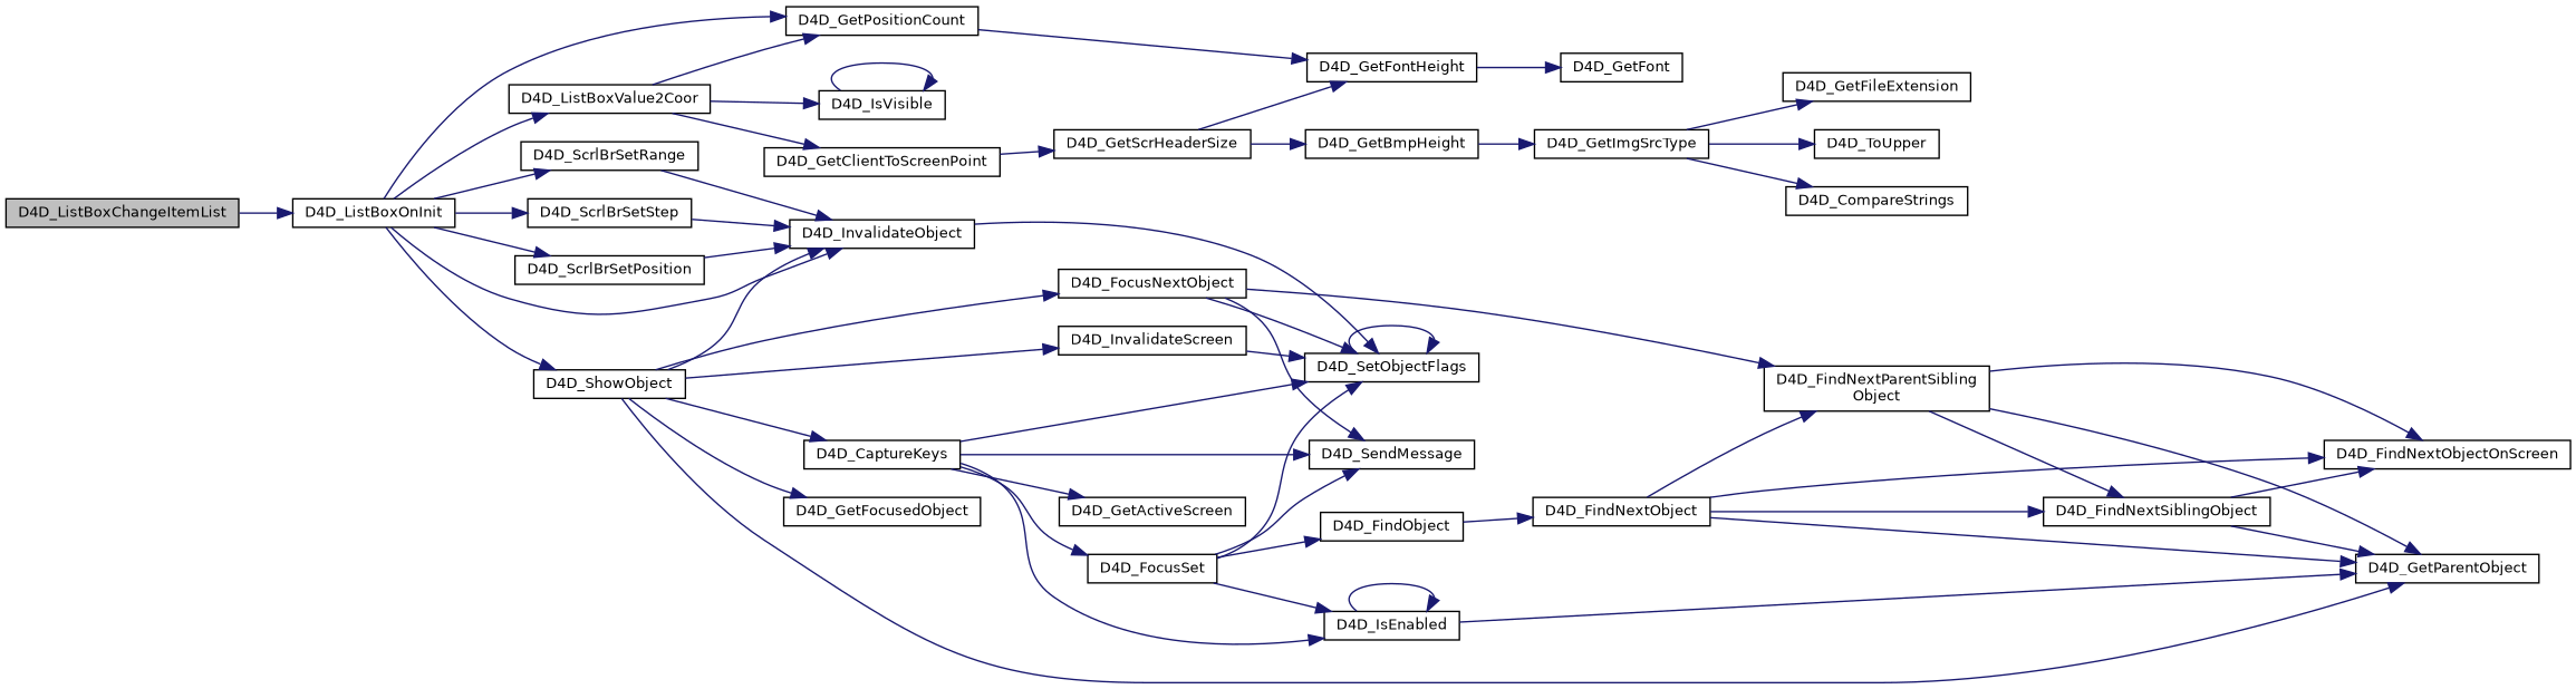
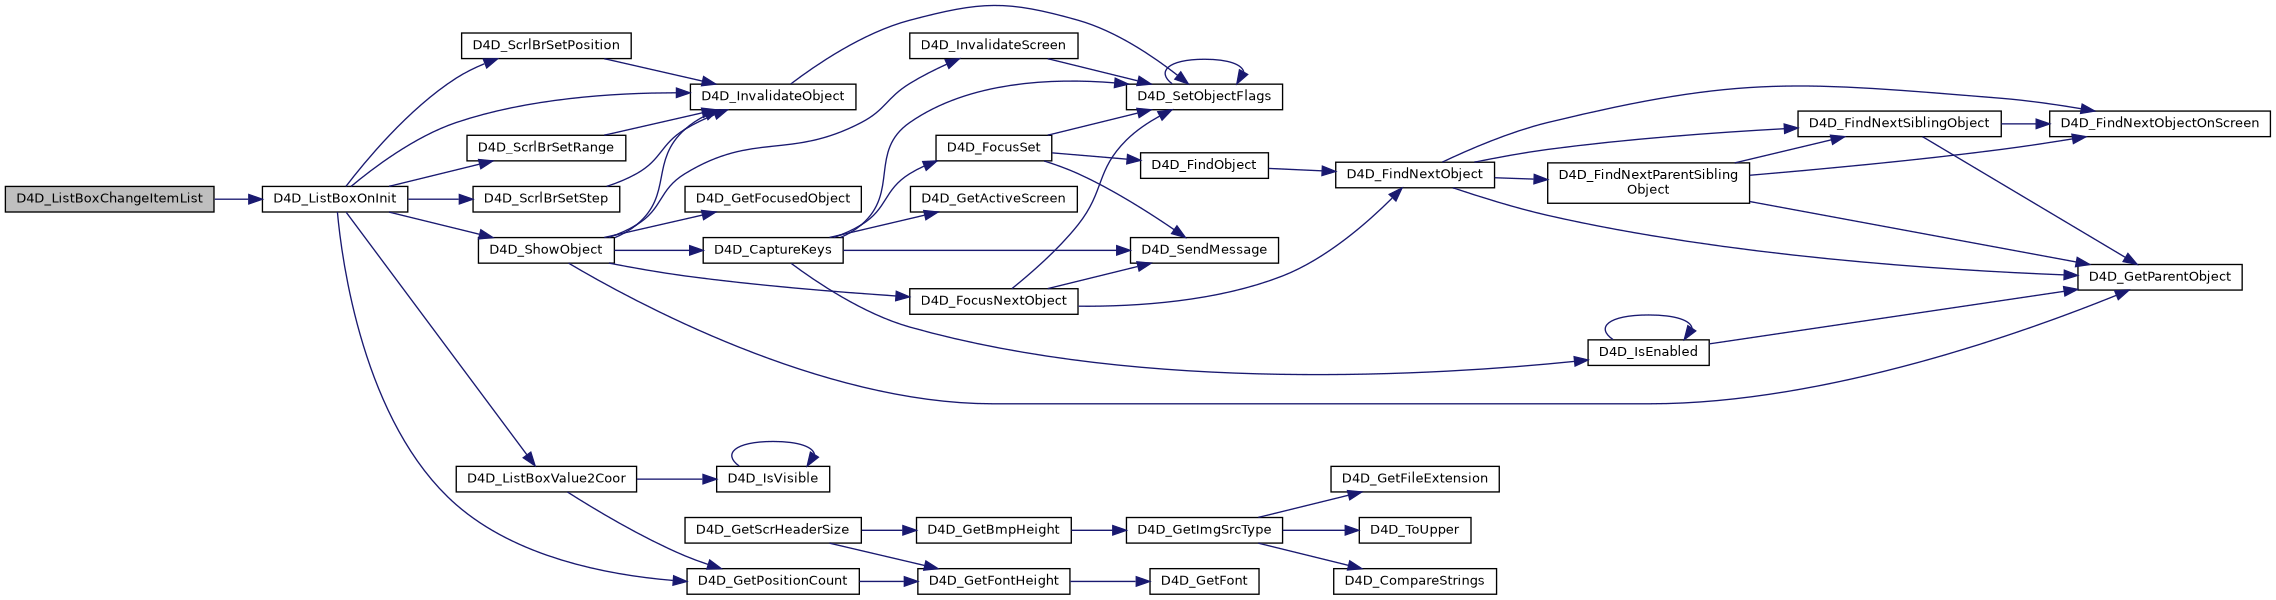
  digraph {
    rankdir=LR
    node [color=black fillcolor=white fontname=Helvetica fontsize=10 shape=record style=filled]
    edge [color=midnightblue fontname=Helvetica fontsize=10 labelfontname=Helvetica labelfontsize=10 style=solid]
    n1 [fillcolor=grey75 fontcolor=black height=0.2 label=D4D_ListBoxChangeItemList width=0.4]
    n2 [height=0.2 label=D4D_ListBoxOnInit width=0.4]
    n3 [height=0.2 label=D4D_ListBoxValue2Coor width=0.4]
    n4 [height=0.2 label=D4D_GetPositionCount width=0.4]
    n5 [height=0.2 label=D4D_ShowObject width=0.4]
    n6 [height=0.2 label=D4D_InvalidateObject width=0.4]
    n7 [height=0.2 label=D4D_ScrlBrSetRange width=0.4]
    n8 [height=0.2 label=D4D_ScrlBrSetStep width=0.4]
    n9 [height=0.2 label=D4D_ScrlBrSetPosition width=0.4]
-   n10 [height=0.2 label=D4D_GetClientToScreenPoint width=0.4]
    n11 [height=0.2 label=D4D_IsVisible width=0.4]
    n12 [height=0.2 label=D4D_GetFontHeight width=0.4]
    n13 [height=0.2 label=D4D_GetParentObject width=0.4]
    n14 [height=0.2 label=D4D_CaptureKeys width=0.4]
    n15 [height=0.2 label=D4D_GetFocusedObject width=0.4]
    n16 [height=0.2 label=D4D_FocusNextObject width=0.4]
    n17 [height=0.2 label=D4D_InvalidateScreen width=0.4]
    n18 [height=0.2 label=D4D_SetObjectFlags width=0.4]
    n19 [height=0.2 label=D4D_GetScrHeaderSize width=0.4]
    n20 [height=0.2 label=D4D_GetBmpHeight width=0.4]
    n21 [height=0.2 label=D4D_GetFont width=0.4]
    n22 [height=0.2 label=D4D_GetImgSrcType width=0.4]
    n23 [height=0.2 label=D4D_GetFileExtension width=0.4]
    n24 [height=0.2 label=D4D_ToUpper width=0.4]
    n25 [height=0.2 label=D4D_CompareStrings width=0.4]
    n26 [height=0.2 label=D4D_GetActiveScreen width=0.4]
    n27 [height=0.2 label=D4D_SendMessage width=0.4]
    n28 [height=0.2 label=D4D_IsEnabled width=0.4]
    n29 [height=0.2 label=D4D_FocusSet width=0.4]
    n30 [height=0.2 label=D4D_FindNextObject width=0.4]
    n31 [height=0.2 label=D4D_FindObject width=0.4]
    n32 [height=0.2 label=D4D_FindNextObjectOnScreen width=0.4]
    n33 [height=0.2 label=D4D_FindNextSiblingObject width=0.4]
    n34 [height=0.2 label="D4D_FindNextParentSibling\lObject" width=0.4]
    n1 -> n2
    n2 -> n3
    n2 -> n4
    n2 -> n5
    n2 -> n6
    n2 -> n7
    n2 -> n8
    n2 -> n9
    n3 -> n4
-   n3 -> n10
    n3 -> n11
    n4 -> n12
    n5 -> n6
    n5 -> n13
    n5 -> n14
    n5 -> n15
    n5 -> n16
    n5 -> n17
    n6 -> n18
    n7 -> n6
    n8 -> n6
    n9 -> n6
-   n10 -> n19
    n11 -> n11
    n12 -> n21
    n14 -> n18
    n14 -> n26
    n14 -> n27
    n14 -> n28
    n14 -> n29
    n16 -> n18
    n16 -> n27
-   n16 -> n34
+   n16 -> n30
    n17 -> n18
    n18 -> n18
    n19 -> n12
    n19 -> n20
    n20 -> n22
    n22 -> n23
    n22 -> n24
    n22 -> n25
    n28 -> n13
    n28 -> n28
    n29 -> n18
    n29 -> n27
-   n29 -> n28
    n29 -> n31
    n30 -> n13
    n30 -> n32
    n30 -> n33
    n30 -> n34
    n31 -> n30
    n33 -> n13
    n33 -> n32
    n34 -> n13
    n34 -> n32
    n34 -> n33
  }
